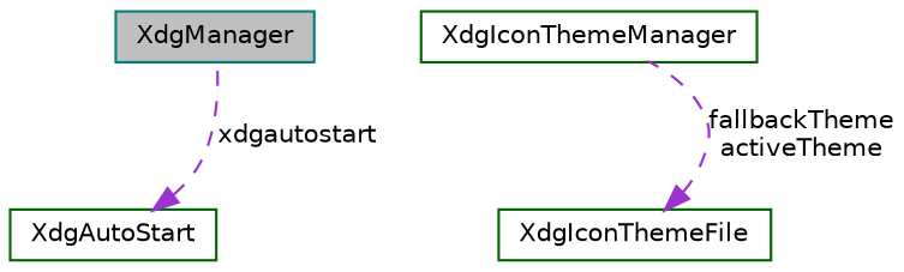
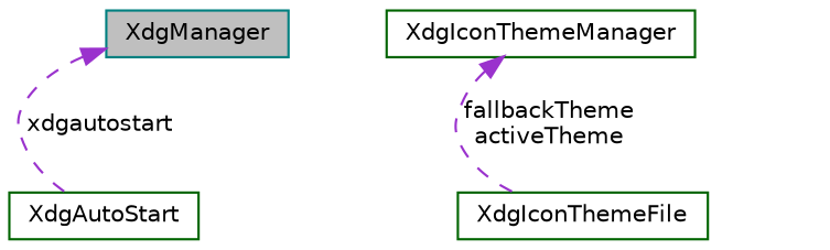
  digraph {
    node [color=darkgreen fillcolor=white fontname=Helvetica fontsize=10 shape=record style=filled]
    edge [color=darkorchid3 dir=back fontname=Helvetica fontsize=10 labelfontname=Helvetica labelfontsize=10 style=dashed]
    n1 [color=teal fillcolor=grey75 fontcolor=black height=0.2 label=XdgManager width=0.4]
    n2 [height=0.2 label=XdgIconThemeManager width=0.4]
    n3 [height=0.2 label=XdgIconThemeFile width=0.4]
    n4 [height=0.2 label=XdgAutoStart width=0.4]
-   n3 -> n2 [label="fallbackTheme\nactiveTheme"]
-   n4 -> n1 [label=xdgautostart]
+   n2 -> n3 [label="fallbackTheme\nactiveTheme"]
+   n1 -> n4 [label=xdgautostart]
  }
